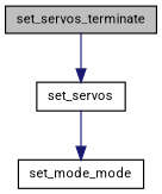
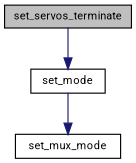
  digraph {
    fontname=Roboto
    rankdir=TB
    node [color=black fillcolor=white fontname=Roboto fontsize=10 shape=record style=filled]
    edge [color=midnightblue fontname=Roboto fontsize=10 labelfontname=Helvetica labelfontsize=10 style=solid]
    n1 [fillcolor=grey75 fontcolor=black height=0.2 label=set_servos_terminate width=0.4]
-   n2 [height=0.2 label=set_servos width=0.4]
-   n3 [height=0.2 label=set_mode_mode width=0.4]
+   n2 [height=0.2 label=set_mode width=0.4]
+   n3 [height=0.2 label=set_mux_mode width=0.4]
    n1 -> n2
    n2 -> n3
  }
